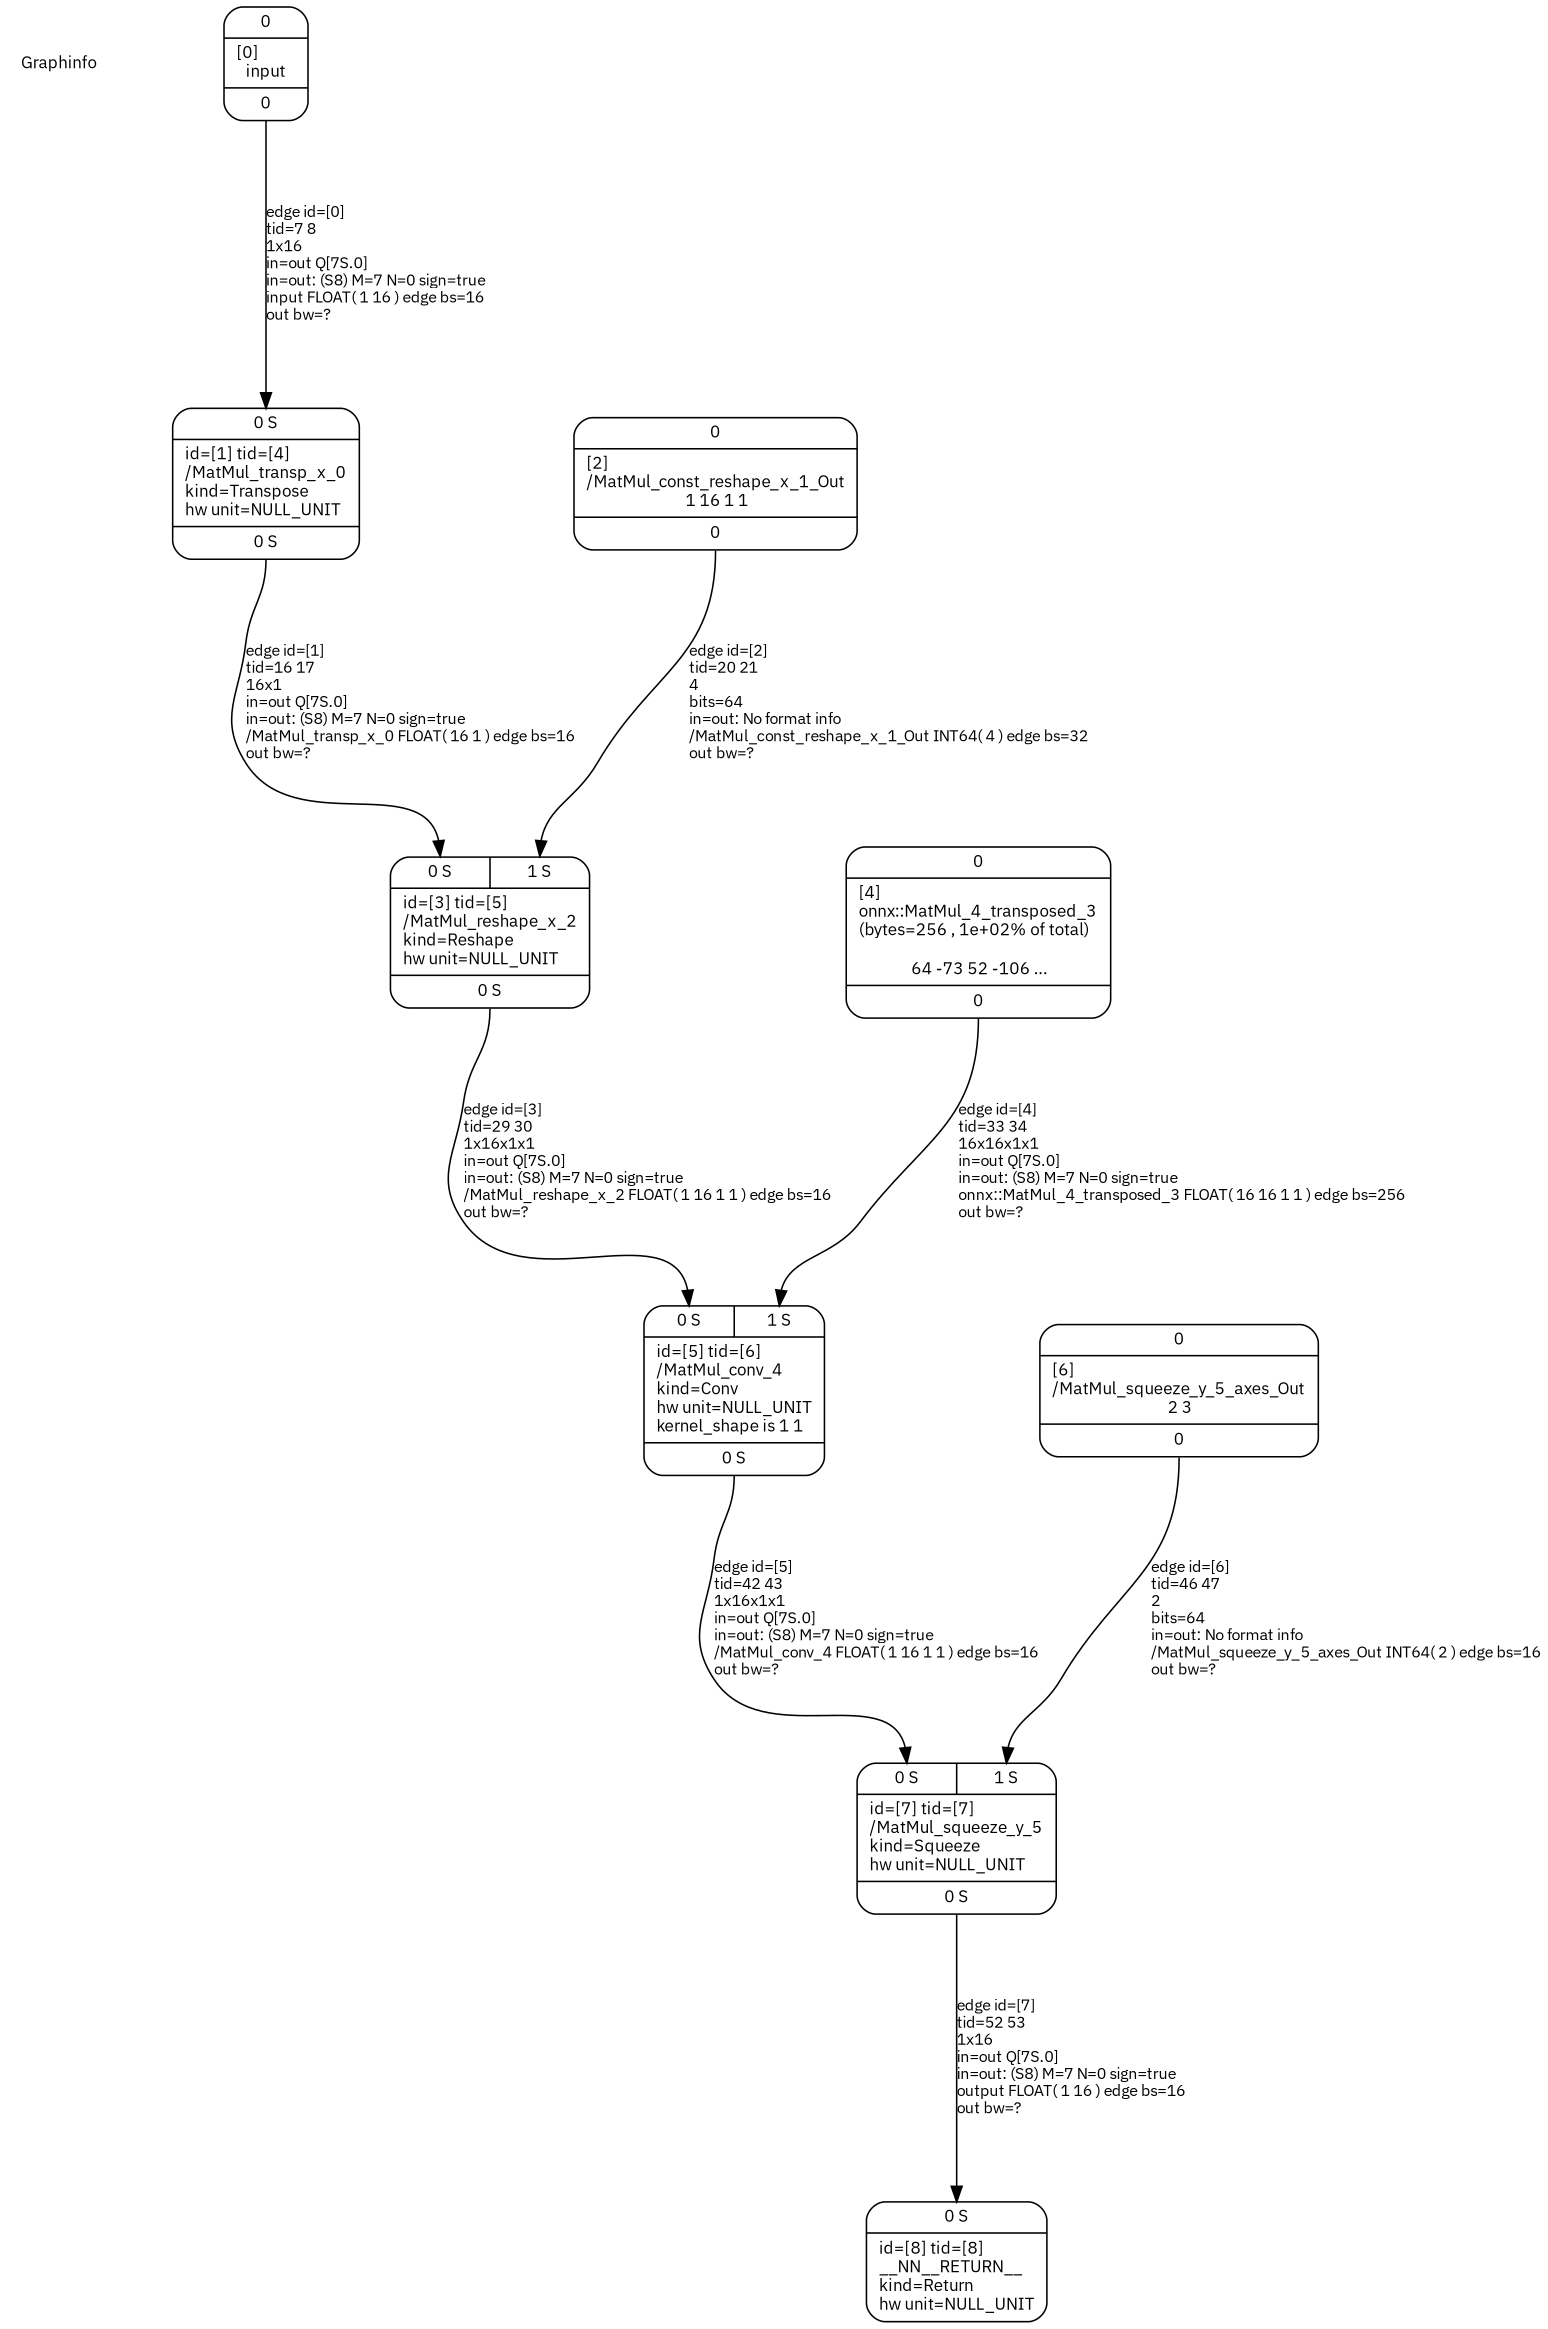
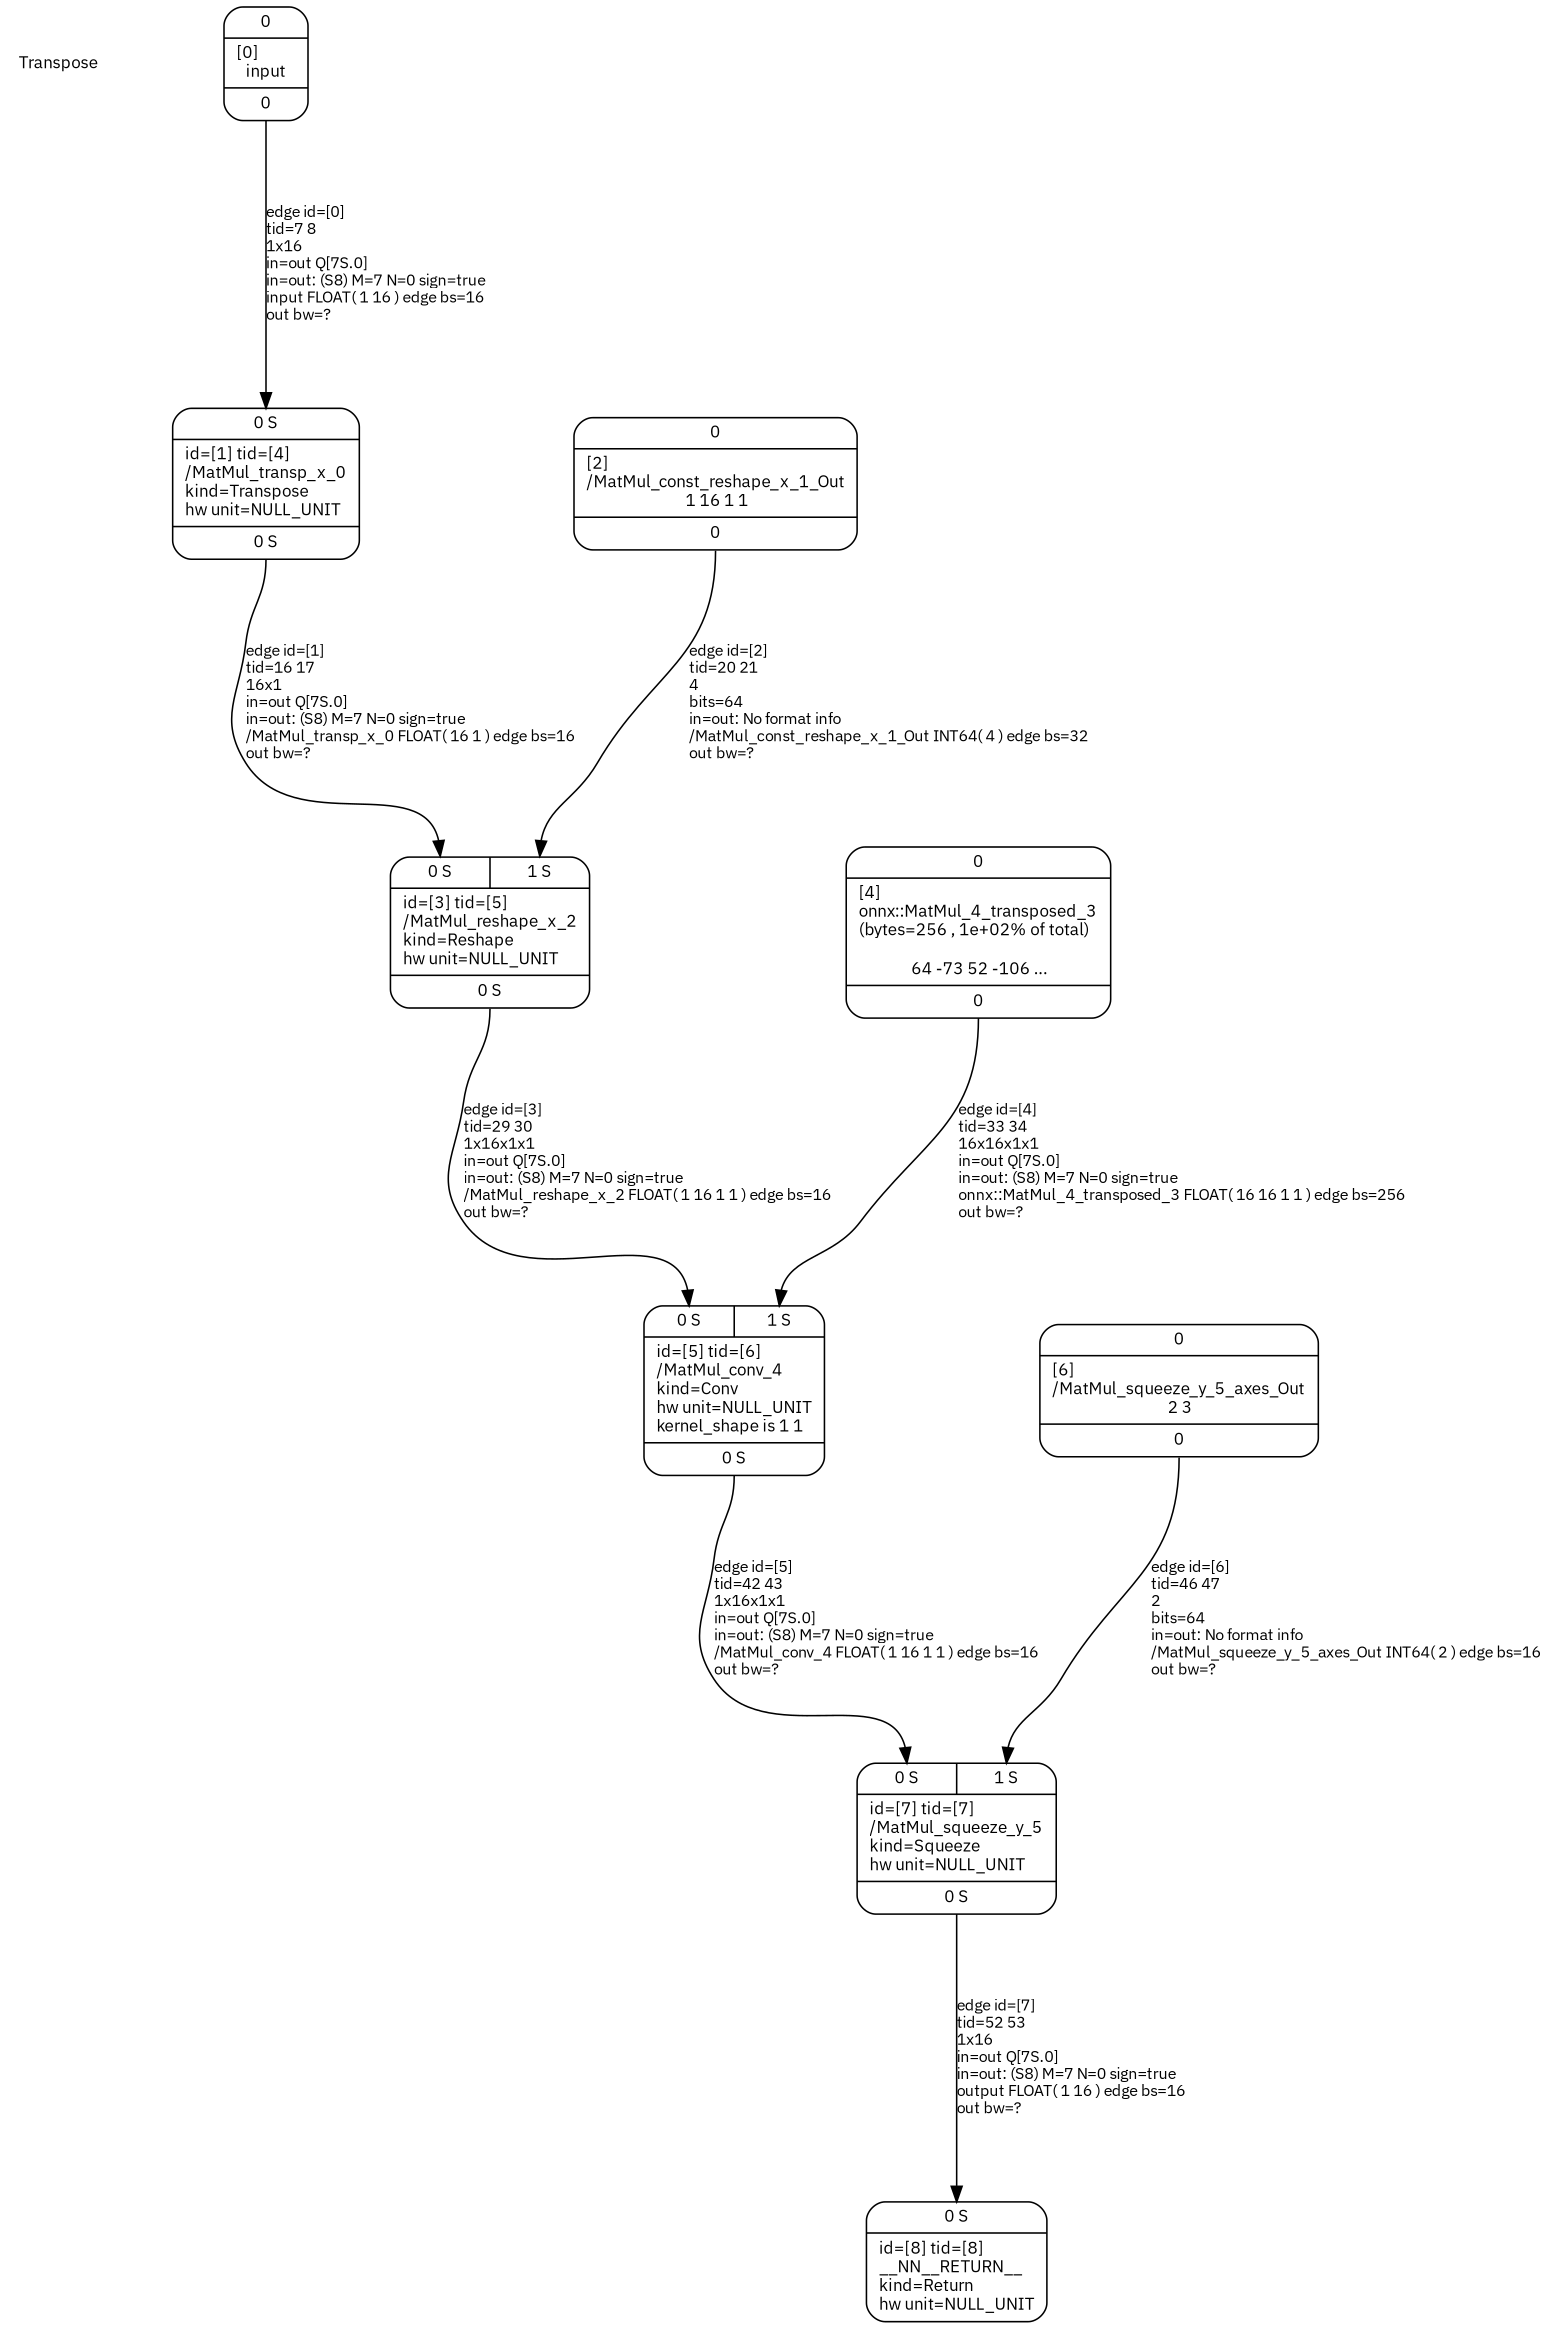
  digraph {
    compound=true
    fontsize=11
    nodesep=1
    rankdir=BU
    ranksep=1.5
    splines=spline
    fontname="IBM Plex Sans"
    node [color=black fontname="IBM Plex Sans" fontsize=11 shape=record style=rounded]
    edge [fontsize=10 headport="i0:n" tailport="o0:s" fontname="IBM Plex Sans"]
-   Graphinfo [shape=plaintext]
+   Graphinfo [shape=plaintext label=Transpose]
    n2 [label="{ { <i0> 0} |  [4]\lonnx::MatMul_4_transposed_3\l(bytes=256 , 1e+02% of total)\l\l 64 -73 52 -106 ... | { <o0> 0} }"]
    n3 [label="{ { < i0>  0 S  | < i1>  1 S } | id=[5] tid=[6]\l/MatMul_conv_4\lkind=Conv\lhw unit=NULL_UNIT\lkernel_shape is 1 1\l | { < o0>  0 S } }"]
    n4 [label="{ { <i0> 0} |  [2]\l/MatMul_const_reshape_x_1_Out\l 1 16 1 1 | { <o0> 0} }"]
    n5 [label="{ { < i0>  0 S  | < i1>  1 S } | id=[3] tid=[5]\l/MatMul_reshape_x_2\lkind=Reshape\lhw unit=NULL_UNIT\l | { < o0>  0 S } }"]
    n6 [label="{ { <i0> 0} |  [6]\l/MatMul_squeeze_y_5_axes_Out\l 2 3 | { <o0> 0} }"]
    n7 [label="{ { < i0>  0 S  | < i1>  1 S } | id=[7] tid=[7]\l/MatMul_squeeze_y_5\lkind=Squeeze\lhw unit=NULL_UNIT\l | { < o0>  0 S } }"]
    n8 [label="{ { <i0> 0} |  [0]\linput | { <o0> 0} }"]
    n9 [label="{ { < i0>  0 S } | id=[1] tid=[4]\l/MatMul_transp_x_0\lkind=Transpose\lhw unit=NULL_UNIT\l | { < o0>  0 S } }"]
    n10 [label="{ { < i0>  0 S } | id=[8] tid=[8]\l__NN__RETURN__\lkind=Return\lhw unit=NULL_UNIT\l}"]
    n2 -> n3 [headport="i1:n" label="edge id=[4]\ltid=33 34\l16x16x1x1\lin=out Q[7S.0]\lin=out: (S8) M=7 N=0 sign=true\lonnx::MatMul_4_transposed_3 FLOAT( 16 16 1 1 ) edge bs=256\lout bw=?\l"]
    n3 -> n7 [label="edge id=[5]\ltid=42 43\l1x16x1x1\lin=out Q[7S.0]\lin=out: (S8) M=7 N=0 sign=true\l/MatMul_conv_4 FLOAT( 1 16 1 1 ) edge bs=16\lout bw=?\l"]
    n4 -> n5 [headport="i1:n" label="edge id=[2]\ltid=20 21\l4\lbits=64\lin=out: No format info\l/MatMul_const_reshape_x_1_Out INT64( 4 ) edge bs=32\lout bw=?\l"]
    n5 -> n3 [label="edge id=[3]\ltid=29 30\l1x16x1x1\lin=out Q[7S.0]\lin=out: (S8) M=7 N=0 sign=true\l/MatMul_reshape_x_2 FLOAT( 1 16 1 1 ) edge bs=16\lout bw=?\l"]
    n6 -> n7 [headport="i1:n" label="edge id=[6]\ltid=46 47\l2\lbits=64\lin=out: No format info\l/MatMul_squeeze_y_5_axes_Out INT64( 2 ) edge bs=16\lout bw=?\l"]
    n7 -> n10 [label="edge id=[7]\ltid=52 53\l1x16\lin=out Q[7S.0]\lin=out: (S8) M=7 N=0 sign=true\loutput FLOAT( 1 16 ) edge bs=16\lout bw=?\l"]
    n8 -> n9 [label="edge id=[0]\ltid=7 8\l1x16\lin=out Q[7S.0]\lin=out: (S8) M=7 N=0 sign=true\linput FLOAT( 1 16 ) edge bs=16\lout bw=?\l"]
    n9 -> n5 [label="edge id=[1]\ltid=16 17\l16x1\lin=out Q[7S.0]\lin=out: (S8) M=7 N=0 sign=true\l/MatMul_transp_x_0 FLOAT( 16 1 ) edge bs=16\lout bw=?\l"]
  }
